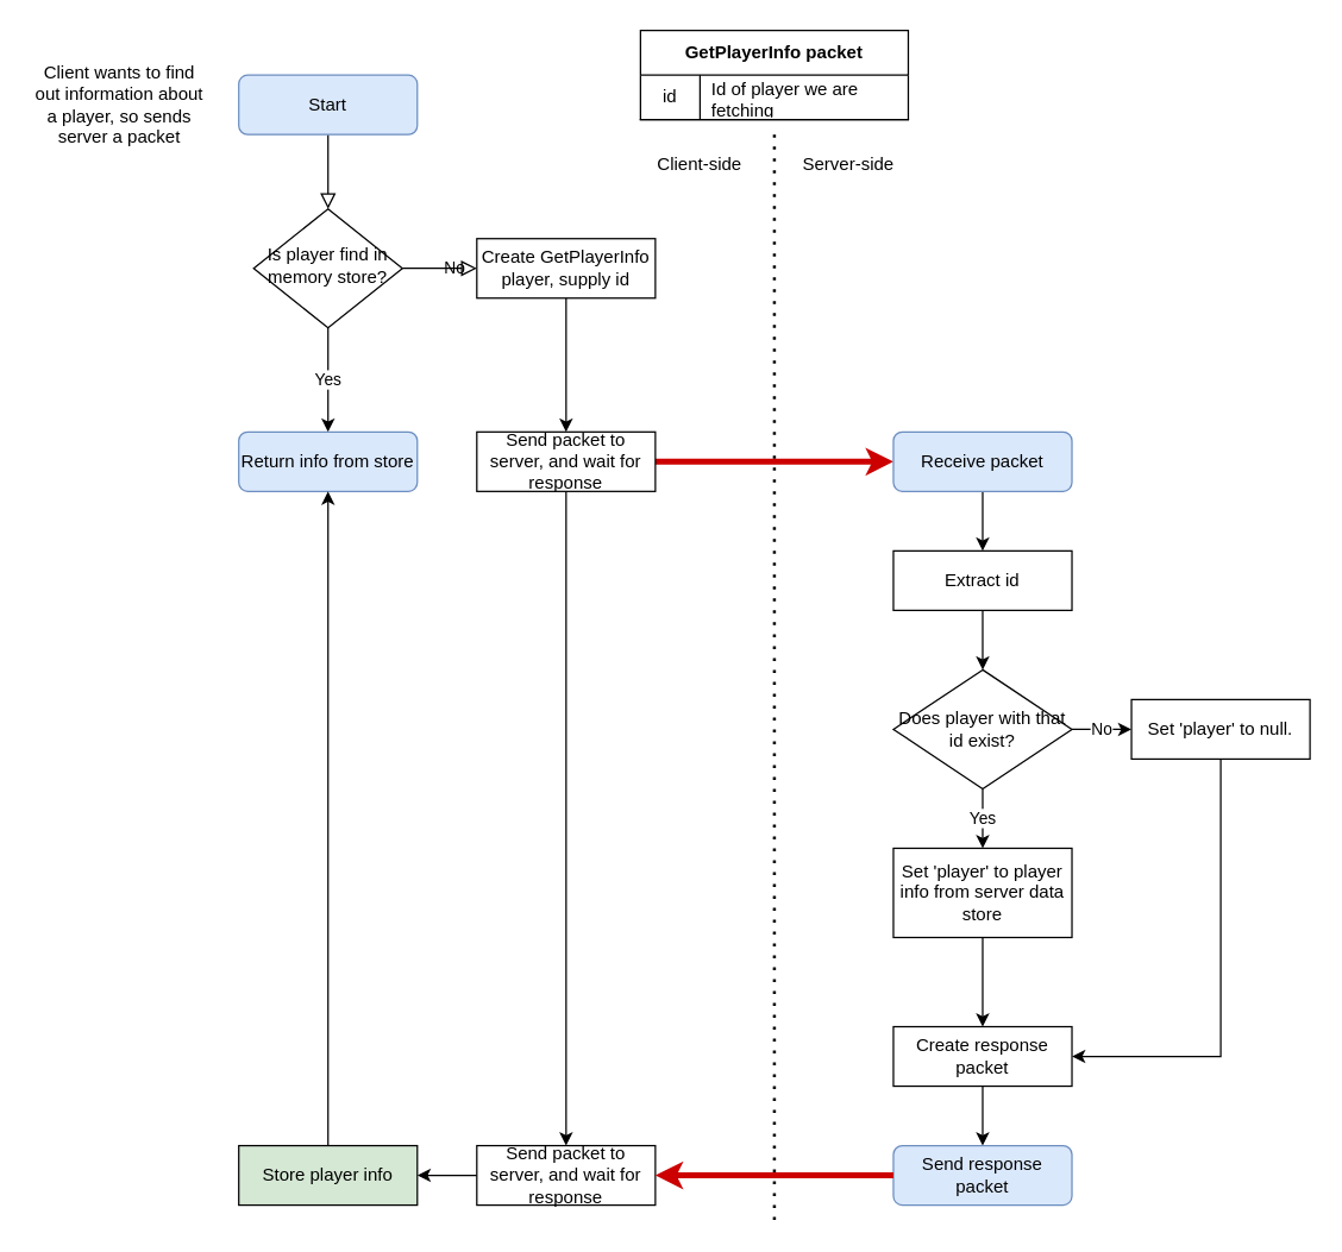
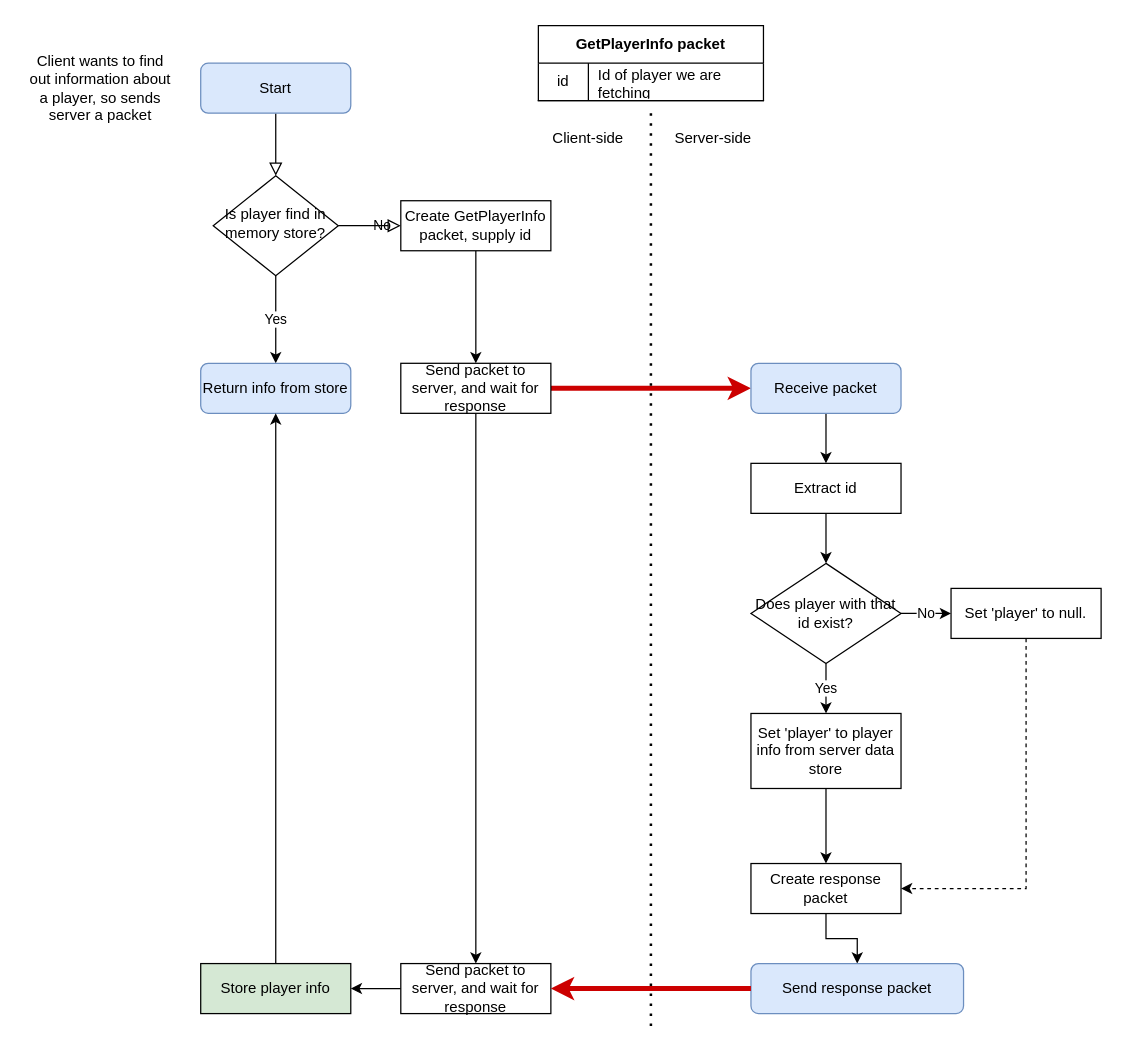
  <mxCell id="0" />
  <mxCell id="1" parent="0" />
  <mxCell id="2" value="" style="rounded=0;html=1;jettySize=auto;orthogonalLoop=1;fontSize=11;endArrow=block;endFill=0;endSize=8;strokeWidth=1;shadow=0;labelBackgroundColor=none;edgeStyle=orthogonalEdgeStyle;" parent="1" source="3" target="6" edge="1"><mxGeometry relative="1" as="geometry" /></mxCell>
  <mxCell id="3" value="Start" style="rounded=1;whiteSpace=wrap;html=1;fontSize=12;glass=0;strokeWidth=1;shadow=0;fillColor=#dae8fc;strokeColor=#6c8ebf;" parent="1" vertex="1"><mxGeometry x="160" y="50" width="120" height="40" as="geometry" /></mxCell>
  <mxCell id="4" value="No" style="edgeStyle=orthogonalEdgeStyle;rounded=0;html=1;jettySize=auto;orthogonalLoop=1;fontSize=11;endArrow=block;endFill=0;endSize=8;strokeWidth=1;shadow=0;labelBackgroundColor=none;" parent="1" source="6" edge="1"><mxGeometry y="10" relative="1" as="geometry"><mxPoint as="offset" /><mxPoint x="320" y="180" as="targetPoint" /></mxGeometry></mxCell>
  <mxCell id="5" value="Yes" style="edgeStyle=orthogonalEdgeStyle;rounded=0;orthogonalLoop=1;jettySize=auto;html=1;entryX=0.5;entryY=0;entryDx=0;entryDy=0;" edge="1" parent="1" source="6" target="7"><mxGeometry relative="1" as="geometry" /></mxCell>
  <mxCell id="6" value="Is player find in memory store?" style="rhombus;whiteSpace=wrap;html=1;shadow=0;fontFamily=Helvetica;fontSize=12;align=center;strokeWidth=1;spacing=6;spacingTop=-4;" parent="1" vertex="1"><mxGeometry x="170" y="140" width="100" height="80" as="geometry" /></mxCell>
  <mxCell id="7" value="Return info from store" style="rounded=1;whiteSpace=wrap;html=1;fontSize=12;glass=0;strokeWidth=1;shadow=0;fillColor=#dae8fc;strokeColor=#6c8ebf;" parent="1" vertex="1"><mxGeometry x="160" y="290" width="120" height="40" as="geometry" /></mxCell>
  <mxCell id="8" value="Client wants to find out information about a player, so sends server a packet" style="text;html=1;strokeColor=none;fillColor=none;align=center;verticalAlign=middle;whiteSpace=wrap;rounded=0;" vertex="1" parent="1"><mxGeometry x="20" y="50" width="120" height="40" as="geometry" /></mxCell>
  <mxCell id="9" value="" style="edgeStyle=orthogonalEdgeStyle;rounded=0;orthogonalLoop=1;jettySize=auto;html=1;" edge="1" parent="1" source="10" target="13"><mxGeometry relative="1" as="geometry" /></mxCell>
- <mxCell id="10" value="Create GetPlayerInfo player, supply id" style="rounded=0;whiteSpace=wrap;html=1;" vertex="1" parent="1"><mxGeometry x="320" y="160" width="120" height="40" as="geometry" /></mxCell>
+ <mxCell id="10" value="Create GetPlayerInfo packet, supply id" style="rounded=0;whiteSpace=wrap;html=1;" vertex="1" parent="1"><mxGeometry x="320" y="160" width="120" height="40" as="geometry" /></mxCell>
  <mxCell id="11" style="edgeStyle=orthogonalEdgeStyle;rounded=0;orthogonalLoop=1;jettySize=auto;html=1;entryX=0;entryY=0.5;entryDx=0;entryDy=0;strokeWidth=4;strokeColor=#CC0000;" edge="1" parent="1" source="13" target="15"><mxGeometry relative="1" as="geometry" /></mxCell>
  <mxCell id="12" value="" style="edgeStyle=orthogonalEdgeStyle;rounded=0;orthogonalLoop=1;jettySize=auto;html=1;strokeColor=#000000;strokeWidth=1;" edge="1" parent="1" source="13" target="36"><mxGeometry relative="1" as="geometry" /></mxCell>
  <mxCell id="13" value="Send packet to server, and wait for response" style="rounded=0;whiteSpace=wrap;html=1;" vertex="1" parent="1"><mxGeometry x="320" y="290" width="120" height="40" as="geometry" /></mxCell>
  <mxCell id="14" style="edgeStyle=orthogonalEdgeStyle;rounded=0;orthogonalLoop=1;jettySize=auto;html=1;entryX=0.5;entryY=0;entryDx=0;entryDy=0;strokeWidth=1;" edge="1" parent="1" source="15" target="20"><mxGeometry relative="1" as="geometry" /></mxCell>
  <mxCell id="15" value="Receive packet" style="rounded=1;whiteSpace=wrap;html=1;fontSize=12;glass=0;strokeWidth=1;shadow=0;fillColor=#dae8fc;strokeColor=#6c8ebf;" vertex="1" parent="1"><mxGeometry x="600" y="290" width="120" height="40" as="geometry" /></mxCell>
  <mxCell id="16" value="" style="endArrow=none;dashed=1;html=1;dashPattern=1 3;strokeWidth=2;" edge="1" parent="1"><mxGeometry width="50" height="50" relative="1" as="geometry"><mxPoint x="520" y="820" as="sourcePoint" /><mxPoint x="520" y="90" as="targetPoint" /></mxGeometry></mxCell>
  <mxCell id="17" value="Client-side" style="text;html=1;strokeColor=none;fillColor=none;align=center;verticalAlign=middle;whiteSpace=wrap;rounded=0;" vertex="1" parent="1"><mxGeometry x="430" y="90" width="80" height="40" as="geometry" /></mxCell>
  <mxCell id="18" value="Server-side" style="text;html=1;strokeColor=none;fillColor=none;align=center;verticalAlign=middle;whiteSpace=wrap;rounded=0;" vertex="1" parent="1"><mxGeometry x="530" y="90" width="80" height="40" as="geometry" /></mxCell>
  <mxCell id="19" value="" style="edgeStyle=orthogonalEdgeStyle;rounded=0;orthogonalLoop=1;jettySize=auto;html=1;strokeColor=#000000;strokeWidth=1;entryX=0.5;entryY=0;entryDx=0;entryDy=0;" edge="1" parent="1" source="20" target="23"><mxGeometry relative="1" as="geometry"><mxPoint x="700" y="430" as="targetPoint" /></mxGeometry></mxCell>
  <mxCell id="20" value="Extract id" style="rounded=0;whiteSpace=wrap;html=1;" vertex="1" parent="1"><mxGeometry x="600" y="370" width="120" height="40" as="geometry" /></mxCell>
  <mxCell id="21" value="Yes" style="edgeStyle=orthogonalEdgeStyle;rounded=0;orthogonalLoop=1;jettySize=auto;html=1;entryX=0.5;entryY=0;entryDx=0;entryDy=0;strokeColor=#000000;strokeWidth=1;" edge="1" parent="1" source="23" target="29"><mxGeometry relative="1" as="geometry" /></mxCell>
  <mxCell id="22" value="No" style="edgeStyle=orthogonalEdgeStyle;rounded=0;orthogonalLoop=1;jettySize=auto;html=1;entryX=0;entryY=0.5;entryDx=0;entryDy=0;strokeColor=#000000;strokeWidth=1;" edge="1" parent="1" source="23" target="31"><mxGeometry relative="1" as="geometry" /></mxCell>
  <mxCell id="23" value="Does player with that id exist?" style="rhombus;whiteSpace=wrap;html=1;" vertex="1" parent="1"><mxGeometry x="600" y="450" width="120" height="80" as="geometry" /></mxCell>
  <mxCell id="24" style="edgeStyle=orthogonalEdgeStyle;rounded=0;orthogonalLoop=1;jettySize=auto;html=1;entryX=0.5;entryY=0;entryDx=0;entryDy=0;strokeColor=#000000;strokeWidth=1;" edge="1" parent="1" source="29" target="33"><mxGeometry relative="1" as="geometry" /></mxCell>
  <mxCell id="25" value="GetPlayerInfo packet" style="shape=table;html=1;whiteSpace=wrap;startSize=30;container=1;collapsible=0;childLayout=tableLayout;fixedRows=1;rowLines=0;fontStyle=1;align=center;" vertex="1" parent="1"><mxGeometry x="430" y="20" width="180" height="60" as="geometry" /></mxCell>
  <mxCell id="26" value="" style="shape=partialRectangle;html=1;whiteSpace=wrap;collapsible=0;dropTarget=0;pointerEvents=0;fillColor=none;top=0;left=0;bottom=1;right=0;points=[[0,0.5],[1,0.5]];portConstraint=eastwest;" vertex="1" parent="25"><mxGeometry y="30" width="180" height="30" as="geometry" /></mxCell>
  <mxCell id="27" value="id" style="shape=partialRectangle;html=1;whiteSpace=wrap;connectable=0;fillColor=none;top=0;left=0;bottom=0;right=0;overflow=hidden;" vertex="1" parent="26"><mxGeometry width="40" height="30" as="geometry" /></mxCell>
  <mxCell id="28" value="Id of player we are fetching" style="shape=partialRectangle;html=1;whiteSpace=wrap;connectable=0;fillColor=none;top=0;left=0;bottom=0;right=0;align=left;spacingLeft=6;overflow=hidden;" vertex="1" parent="26"><mxGeometry x="40" width="140" height="30" as="geometry" /></mxCell>
  <mxCell id="29" value="Set 'player' to player info from server data store" style="rounded=0;whiteSpace=wrap;html=1;" vertex="1" parent="1"><mxGeometry x="600" y="570" width="120" height="60" as="geometry" /></mxCell>
- <mxCell id="30" style="edgeStyle=orthogonalEdgeStyle;rounded=0;orthogonalLoop=1;jettySize=auto;html=1;entryX=1;entryY=0.5;entryDx=0;entryDy=0;strokeColor=#000000;strokeWidth=1;" edge="1" parent="1" source="31" target="33"><mxGeometry relative="1" as="geometry"><Array as="points"><mxPoint x="820" y="710" /></Array></mxGeometry></mxCell>
+ <mxCell id="30" style="edgeStyle=orthogonalEdgeStyle;rounded=0;orthogonalLoop=1;jettySize=auto;html=1;entryX=1;entryY=0.5;entryDx=0;entryDy=0;strokeColor=#000000;strokeWidth=1;dashed=1;" edge="1" parent="1" source="31" target="33"><mxGeometry relative="1" as="geometry"><Array as="points"><mxPoint x="820" y="710" /></Array></mxGeometry></mxCell>
  <mxCell id="31" value="Set 'player' to null." style="rounded=0;whiteSpace=wrap;html=1;" vertex="1" parent="1"><mxGeometry x="760" y="470" width="120" height="40" as="geometry" /></mxCell>
  <mxCell id="32" style="edgeStyle=orthogonalEdgeStyle;rounded=0;orthogonalLoop=1;jettySize=auto;html=1;entryX=0.5;entryY=0;entryDx=0;entryDy=0;strokeColor=#000000;strokeWidth=1;" edge="1" parent="1" source="33" target="34"><mxGeometry relative="1" as="geometry" /></mxCell>
  <mxCell id="33" value="Create response packet" style="rounded=0;whiteSpace=wrap;html=1;" vertex="1" parent="1"><mxGeometry x="600" y="690" width="120" height="40" as="geometry" /></mxCell>
- <mxCell id="34" value="Send response packet" style="rounded=1;whiteSpace=wrap;html=1;fontSize=12;glass=0;strokeWidth=1;shadow=0;fillColor=#dae8fc;strokeColor=#6c8ebf;" vertex="1" parent="1"><mxGeometry x="600" y="770" width="120" height="40" as="geometry" /></mxCell>
+ <mxCell id="34" value="Send response packet" style="rounded=1;whiteSpace=wrap;html=1;fontSize=12;glass=0;strokeWidth=1;shadow=0;fillColor=#dae8fc;strokeColor=#6c8ebf;" vertex="1" parent="1"><mxGeometry x="600" y="770" width="170" height="40" as="geometry" /></mxCell>
  <mxCell id="35" style="edgeStyle=orthogonalEdgeStyle;rounded=0;orthogonalLoop=1;jettySize=auto;html=1;entryX=1;entryY=0.5;entryDx=0;entryDy=0;strokeColor=#000000;strokeWidth=1;" edge="1" parent="1" source="36" target="39"><mxGeometry relative="1" as="geometry" /></mxCell>
  <mxCell id="36" value="Send packet to server, and wait for response" style="rounded=0;whiteSpace=wrap;html=1;" vertex="1" parent="1"><mxGeometry x="320" y="770" width="120" height="40" as="geometry" /></mxCell>
  <mxCell id="37" style="edgeStyle=orthogonalEdgeStyle;rounded=0;orthogonalLoop=1;jettySize=auto;html=1;entryX=1;entryY=0.5;entryDx=0;entryDy=0;strokeWidth=4;strokeColor=#CC0000;exitX=0;exitY=0.5;exitDx=0;exitDy=0;" edge="1" parent="1" source="34" target="36"><mxGeometry relative="1" as="geometry"><mxPoint x="450" y="320" as="sourcePoint" /><mxPoint x="610" y="320" as="targetPoint" /></mxGeometry></mxCell>
  <mxCell id="38" style="edgeStyle=orthogonalEdgeStyle;rounded=0;orthogonalLoop=1;jettySize=auto;html=1;entryX=0.5;entryY=1;entryDx=0;entryDy=0;strokeColor=#000000;strokeWidth=1;" edge="1" parent="1" source="39" target="7"><mxGeometry relative="1" as="geometry" /></mxCell>
  <mxCell id="39" value="Store player info" style="rounded=0;whiteSpace=wrap;html=1;fillColor=#d5e8d4;" vertex="1" parent="1"><mxGeometry x="160" y="770" width="120" height="40" as="geometry" /></mxCell>
